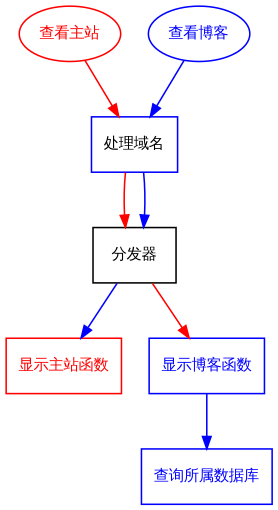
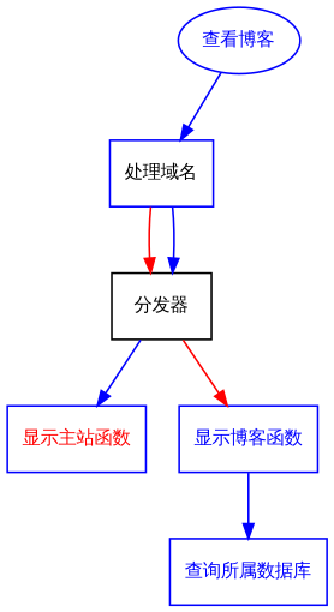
  digraph {
    fontname="Source Code Pro"
    fontsize=8
    node [color=blue fontcolor=blue fontname="Source Code Pro" fontsize=10 shape=box]
    edge [arrowsize=0.8 color=blue fontname="Source Code Pro" fontsize=9]
-   n1 [color=red fontcolor=red label="查看主站" shape=oval]
    n2 [label="处理域名" fontcolor=""]
    n3 [label="分发器" color="" fontcolor=""]
-   n4 [color=red fontcolor=red label="显示主站函数"]
+   n4 [fontcolor=red label="显示主站函数"]
    n5 [label="显示博客函数"]
    n6 [label="查询所属数据库"]
    n7 [label="查看博客" shape=oval]
-   n1 -> n2 [color=red]
    n2 -> n3 [color=red]
    n2 -> n3
    n3 -> n4
    n3 -> n5 [color=red]
    n5 -> n6
    n7 -> n2
  }
